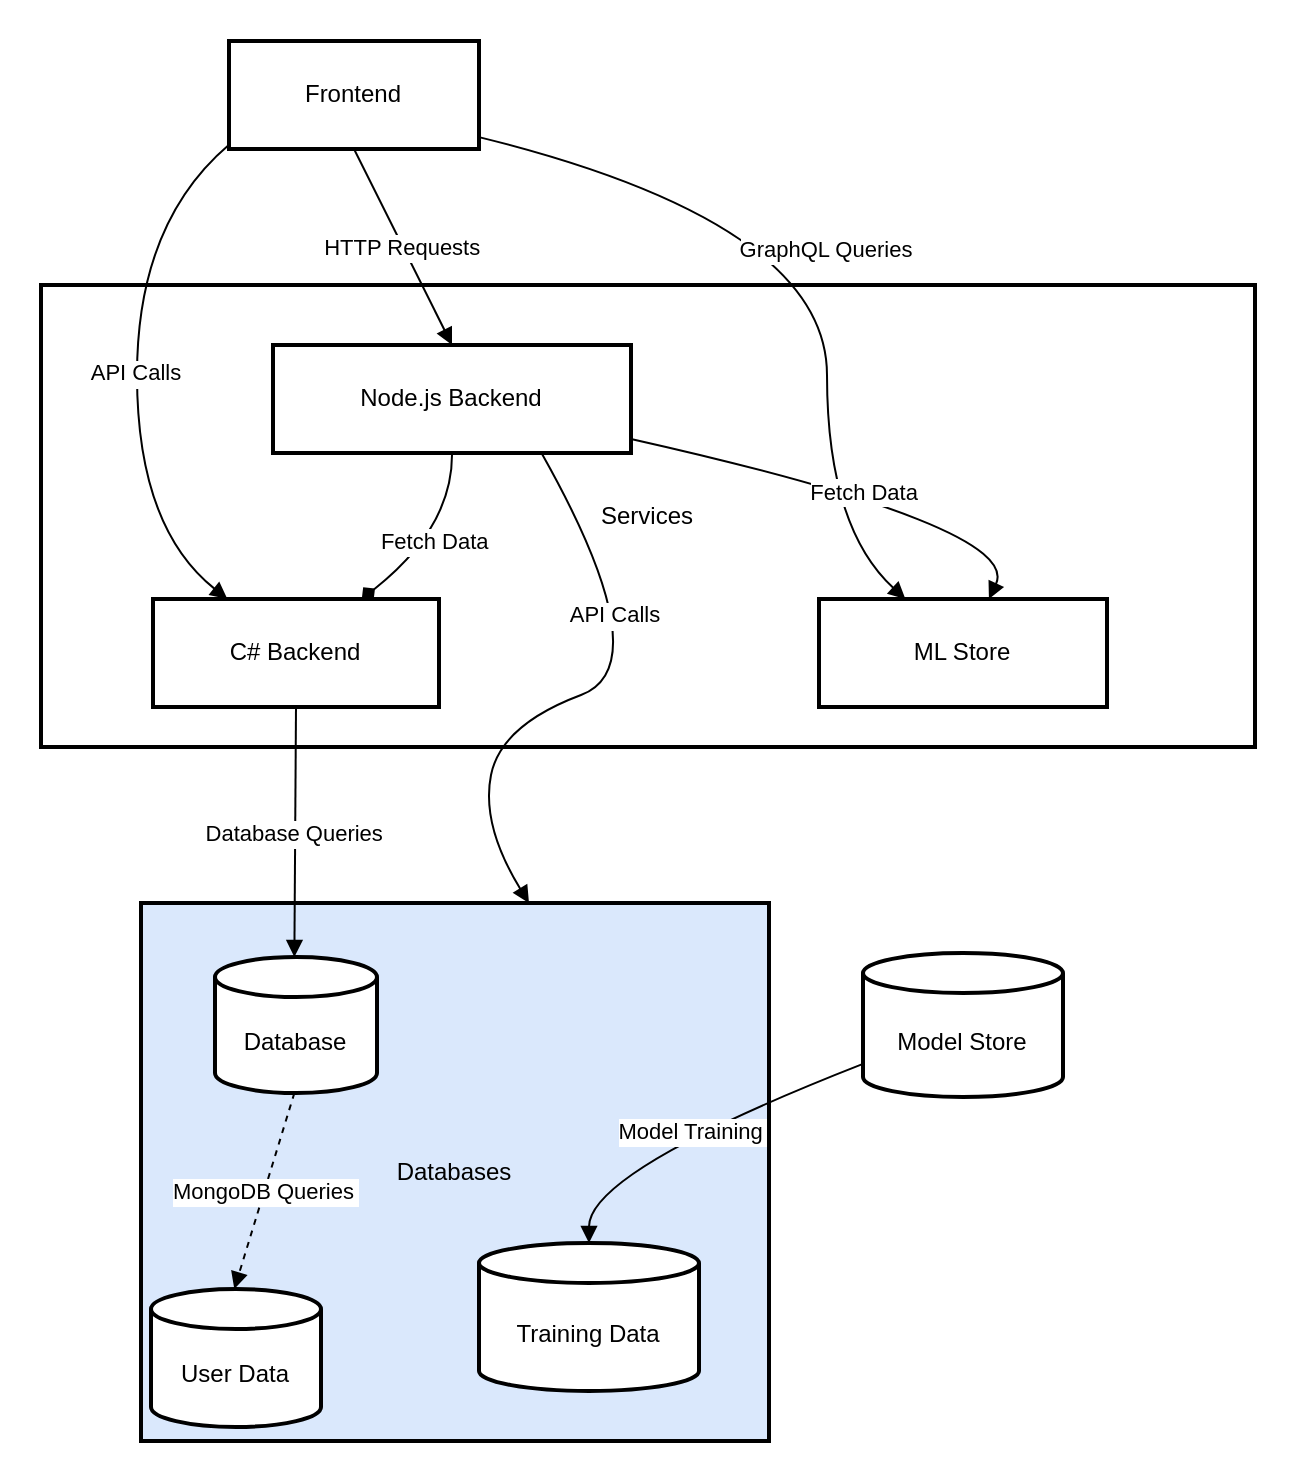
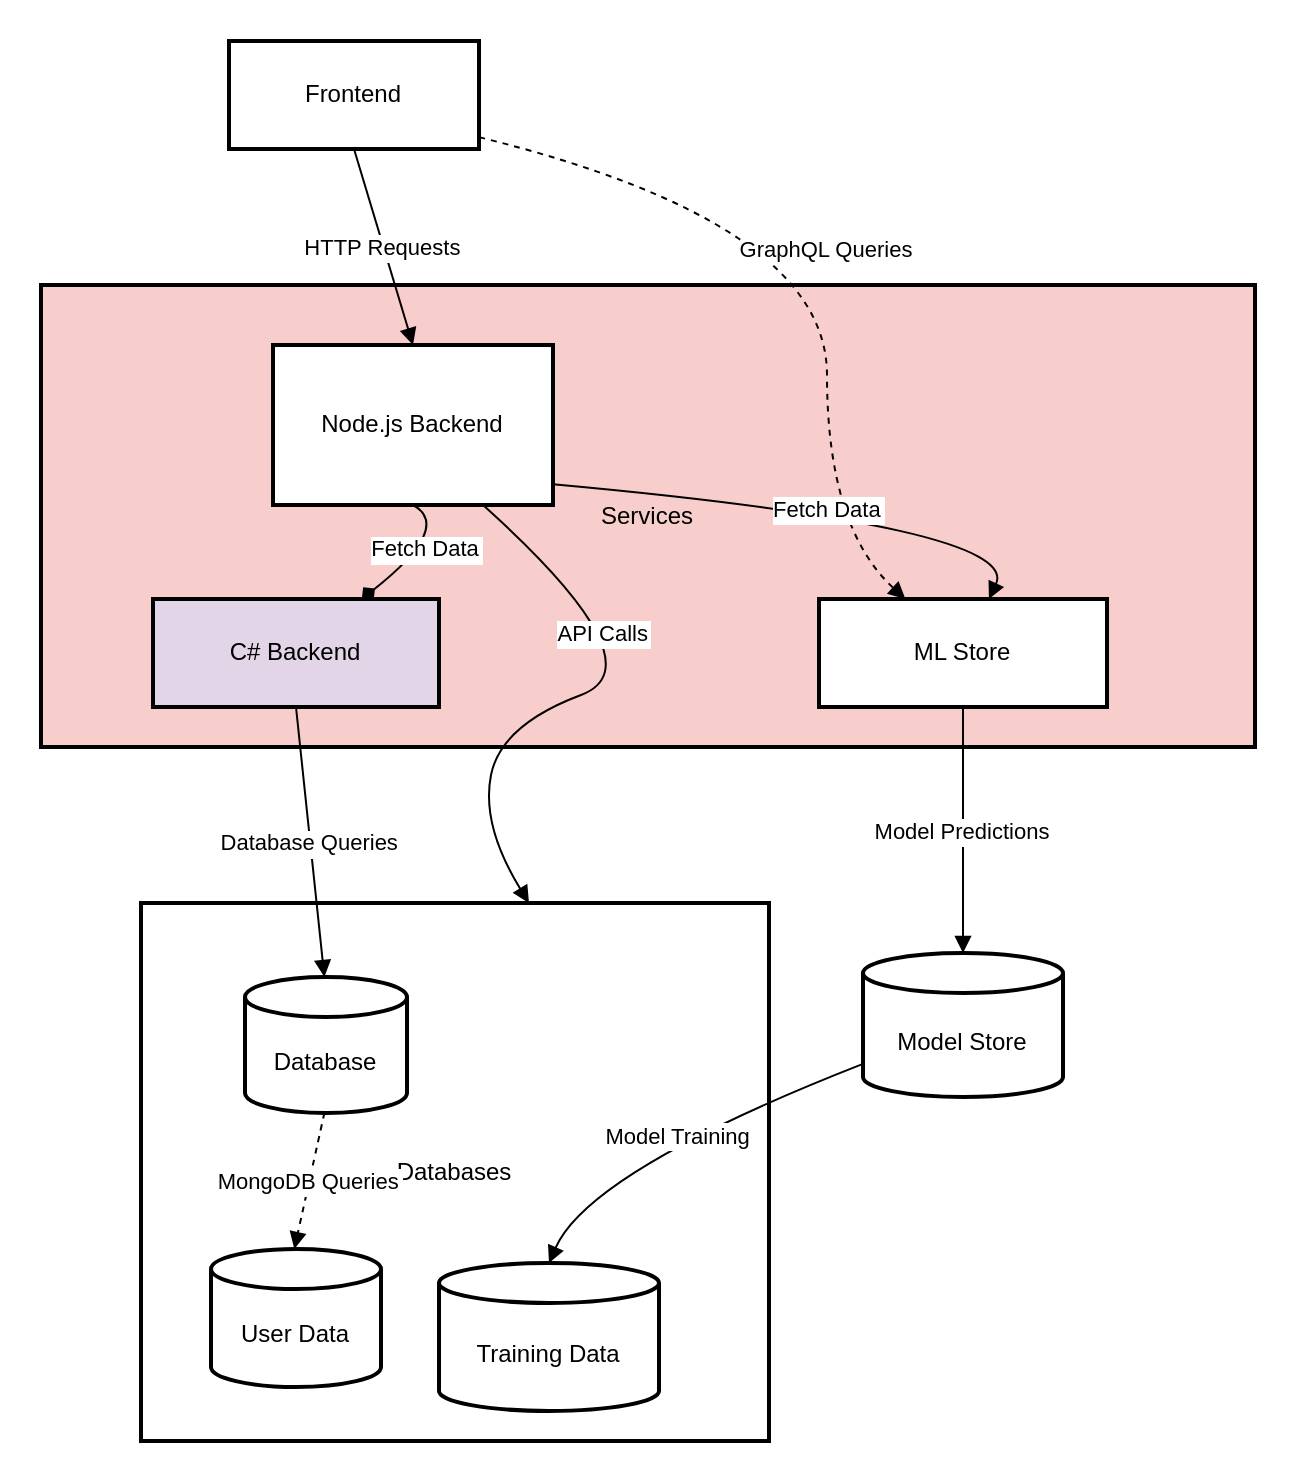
  <mxCell id="0" />
  <mxCell id="1" parent="0" />
- <mxCell id="2" value="Databases" style="whiteSpace=wrap;strokeWidth=2;fillColor=#dae8fc;" parent="1" vertex="1"><mxGeometry x="70" y="451" width="314" height="269" as="geometry" /></mxCell>
- <mxCell id="3" value="Services" style="whiteSpace=wrap;strokeWidth=2;" parent="1" vertex="1"><mxGeometry x="20" y="142" width="607" height="231" as="geometry" /></mxCell>
+ <mxCell id="2" value="Databases" style="whiteSpace=wrap;strokeWidth=2;" parent="1" vertex="1"><mxGeometry x="70" y="451" width="314" height="269" as="geometry" /></mxCell>
+ <mxCell id="3" value="Services" style="whiteSpace=wrap;strokeWidth=2;fillColor=#f8cecc;" parent="1" vertex="1"><mxGeometry x="20" y="142" width="607" height="231" as="geometry" /></mxCell>
  <mxCell id="4" value="Frontend" style="whiteSpace=wrap;strokeWidth=2;" parent="1" vertex="1"><mxGeometry x="114" y="20" width="125" height="54" as="geometry" /></mxCell>
- <mxCell id="5" value="Node.js Backend" style="whiteSpace=wrap;strokeWidth=2;" parent="1" vertex="1"><mxGeometry x="136" y="172" width="179" height="54" as="geometry" /></mxCell>
- <mxCell id="6" value="C# Backend" style="whiteSpace=wrap;strokeWidth=2;" parent="1" vertex="1"><mxGeometry x="76" y="299" width="143" height="54" as="geometry" /></mxCell>
+ <mxCell id="5" value="Node.js Backend" style="whiteSpace=wrap;strokeWidth=2;" parent="1" vertex="1"><mxGeometry x="136" y="172" width="140" height="80" as="geometry" /></mxCell>
+ <mxCell id="6" value="C# Backend" style="whiteSpace=wrap;strokeWidth=2;fillColor=#e1d5e7;" parent="1" vertex="1"><mxGeometry x="76" y="299" width="143" height="54" as="geometry" /></mxCell>
  <mxCell id="7" value="ML Store" style="whiteSpace=wrap;strokeWidth=2;" parent="1" vertex="1"><mxGeometry x="409" y="299" width="144" height="54" as="geometry" /></mxCell>
- <mxCell id="8" value="Database" style="shape=cylinder3;boundedLbl=1;backgroundOutline=1;size=10;strokeWidth=2;whiteSpace=wrap;" parent="1" vertex="1"><mxGeometry x="107" y="478" width="81" height="68" as="geometry" /></mxCell>
+ <mxCell id="8" value="Database" style="shape=cylinder3;boundedLbl=1;backgroundOutline=1;size=10;strokeWidth=2;whiteSpace=wrap;" parent="1" vertex="1"><mxGeometry x="122" y="488" width="81" height="68" as="geometry" /></mxCell>
  <mxCell id="9" value="Model Store" style="shape=cylinder3;boundedLbl=1;backgroundOutline=1;size=10;strokeWidth=2;whiteSpace=wrap;" parent="1" vertex="1"><mxGeometry x="431" y="476" width="100" height="72" as="geometry" /></mxCell>
- <mxCell id="10" value="User Data" style="shape=cylinder3;boundedLbl=1;backgroundOutline=1;size=10;strokeWidth=2;whiteSpace=wrap;" parent="1" vertex="1"><mxGeometry x="75" y="644" width="85" height="69" as="geometry" /></mxCell>
- <mxCell id="11" value="Training Data" style="shape=cylinder3;boundedLbl=1;backgroundOutline=1;size=10;strokeWidth=2;whiteSpace=wrap;" parent="1" vertex="1"><mxGeometry x="239" y="621" width="110" height="74" as="geometry" /></mxCell>
+ <mxCell id="10" value="User Data" style="shape=cylinder3;boundedLbl=1;backgroundOutline=1;size=10;strokeWidth=2;whiteSpace=wrap;" parent="1" vertex="1"><mxGeometry x="105" y="624" width="85" height="69" as="geometry" /></mxCell>
+ <mxCell id="11" value="Training Data" style="shape=cylinder3;boundedLbl=1;backgroundOutline=1;size=10;strokeWidth=2;whiteSpace=wrap;" parent="1" vertex="1"><mxGeometry x="219" y="631" width="110" height="74" as="geometry" /></mxCell>
  <mxCell id="12" value="HTTP Requests" style="curved=1;startArrow=none;endArrow=block;exitX=0.5;exitY=1;entryX=0.5;entryY=0;" parent="1" source="4" target="5" edge="1"><mxGeometry relative="1" as="geometry"><Array as="points" /></mxGeometry></mxCell>
- <mxCell id="13" value="API Calls" style="curved=1;startArrow=none;endArrow=block;exitX=0;exitY=0.96;entryX=0.26;entryY=0;" parent="1" source="4" target="6" edge="1"><mxGeometry relative="1" as="geometry"><Array as="points"><mxPoint x="68" y="111" /><mxPoint x="68" y="263" /></Array></mxGeometry></mxCell>
- <mxCell id="14" value="GraphQL Queries" style="curved=1;startArrow=none;endArrow=block;exitX=1;exitY=0.89;entryX=0.3;entryY=0;" parent="1" source="4" target="7" edge="1"><mxGeometry relative="1" as="geometry"><Array as="points"><mxPoint x="413" y="111" /><mxPoint x="413" y="263" /></Array></mxGeometry></mxCell>
+ <mxCell id="14" value="GraphQL Queries" style="curved=1;startArrow=none;endArrow=block;exitX=1;exitY=0.89;entryX=0.3;entryY=0;dashed=1;" parent="1" source="4" target="7" edge="1"><mxGeometry relative="1" as="geometry"><Array as="points"><mxPoint x="413" y="111" /><mxPoint x="413" y="263" /></Array></mxGeometry></mxCell>
  <mxCell id="15" value="Fetch Data" style="curved=1;startArrow=none;endArrow=diamond;exitX=0.5;exitY=1;entryX=0.73;entryY=0;" parent="1" source="5" target="6" edge="1"><mxGeometry relative="1" as="geometry"><Array as="points"><mxPoint x="226" y="263" /></Array></mxGeometry></mxCell>
  <mxCell id="16" value="Fetch Data" style="curved=1;startArrow=none;endArrow=block;exitX=1;exitY=0.87;entryX=0.59;entryY=0;" parent="1" source="5" target="7" edge="1"><mxGeometry relative="1" as="geometry"><Array as="points"><mxPoint x="511" y="263" /></Array></mxGeometry></mxCell>
  <mxCell id="17" value="Database Queries" style="curved=1;startArrow=none;endArrow=block;exitX=0.5;exitY=1;entryX=0.49;entryY=0;" parent="1" source="6" target="8" edge="1"><mxGeometry relative="1" as="geometry"><Array as="points" /></mxGeometry></mxCell>
+ <mxCell id="18" value="Model Predictions" style="curved=1;startArrow=none;endArrow=block;exitX=0.5;exitY=1;entryX=0.5;entryY=0;" parent="1" source="7" target="9" edge="1"><mxGeometry relative="1" as="geometry"><Array as="points" /></mxGeometry></mxCell>
  <mxCell id="19" value="MongoDB Queries" style="curved=1;startArrow=none;endArrow=block;exitX=0.49;exitY=1;entryX=0.49;entryY=0;dashed=1;" parent="1" source="8" target="10" edge="1"><mxGeometry relative="1" as="geometry"><Array as="points" /></mxGeometry></mxCell>
  <mxCell id="20" value="Model Training" style="curved=1;startArrow=none;endArrow=block;exitX=0;exitY=0.77;entryX=0.5;entryY=0;" parent="1" source="9" target="11" edge="1"><mxGeometry relative="1" as="geometry"><Array as="points"><mxPoint x="294" y="585" /></Array></mxGeometry></mxCell>
  <mxCell id="21" value="API Calls" style="curved=1;startArrow=none;endArrow=block;exitX=0.75;exitY=1;entryX=0.26;entryY=0;exitDx=0;exitDy=0;" edge="1" parent="1" source="5"><mxGeometry x="-0.421" y="-8" relative="1" as="geometry"><Array as="points"><mxPoint x="330" y="332" /><mxPoint x="250" y="362" /><mxPoint x="240" y="412" /></Array><mxPoint x="315" y="224" as="sourcePoint" /><mxPoint x="264" y="451" as="targetPoint" /><mxPoint x="1" as="offset" /></mxGeometry></mxCell>
